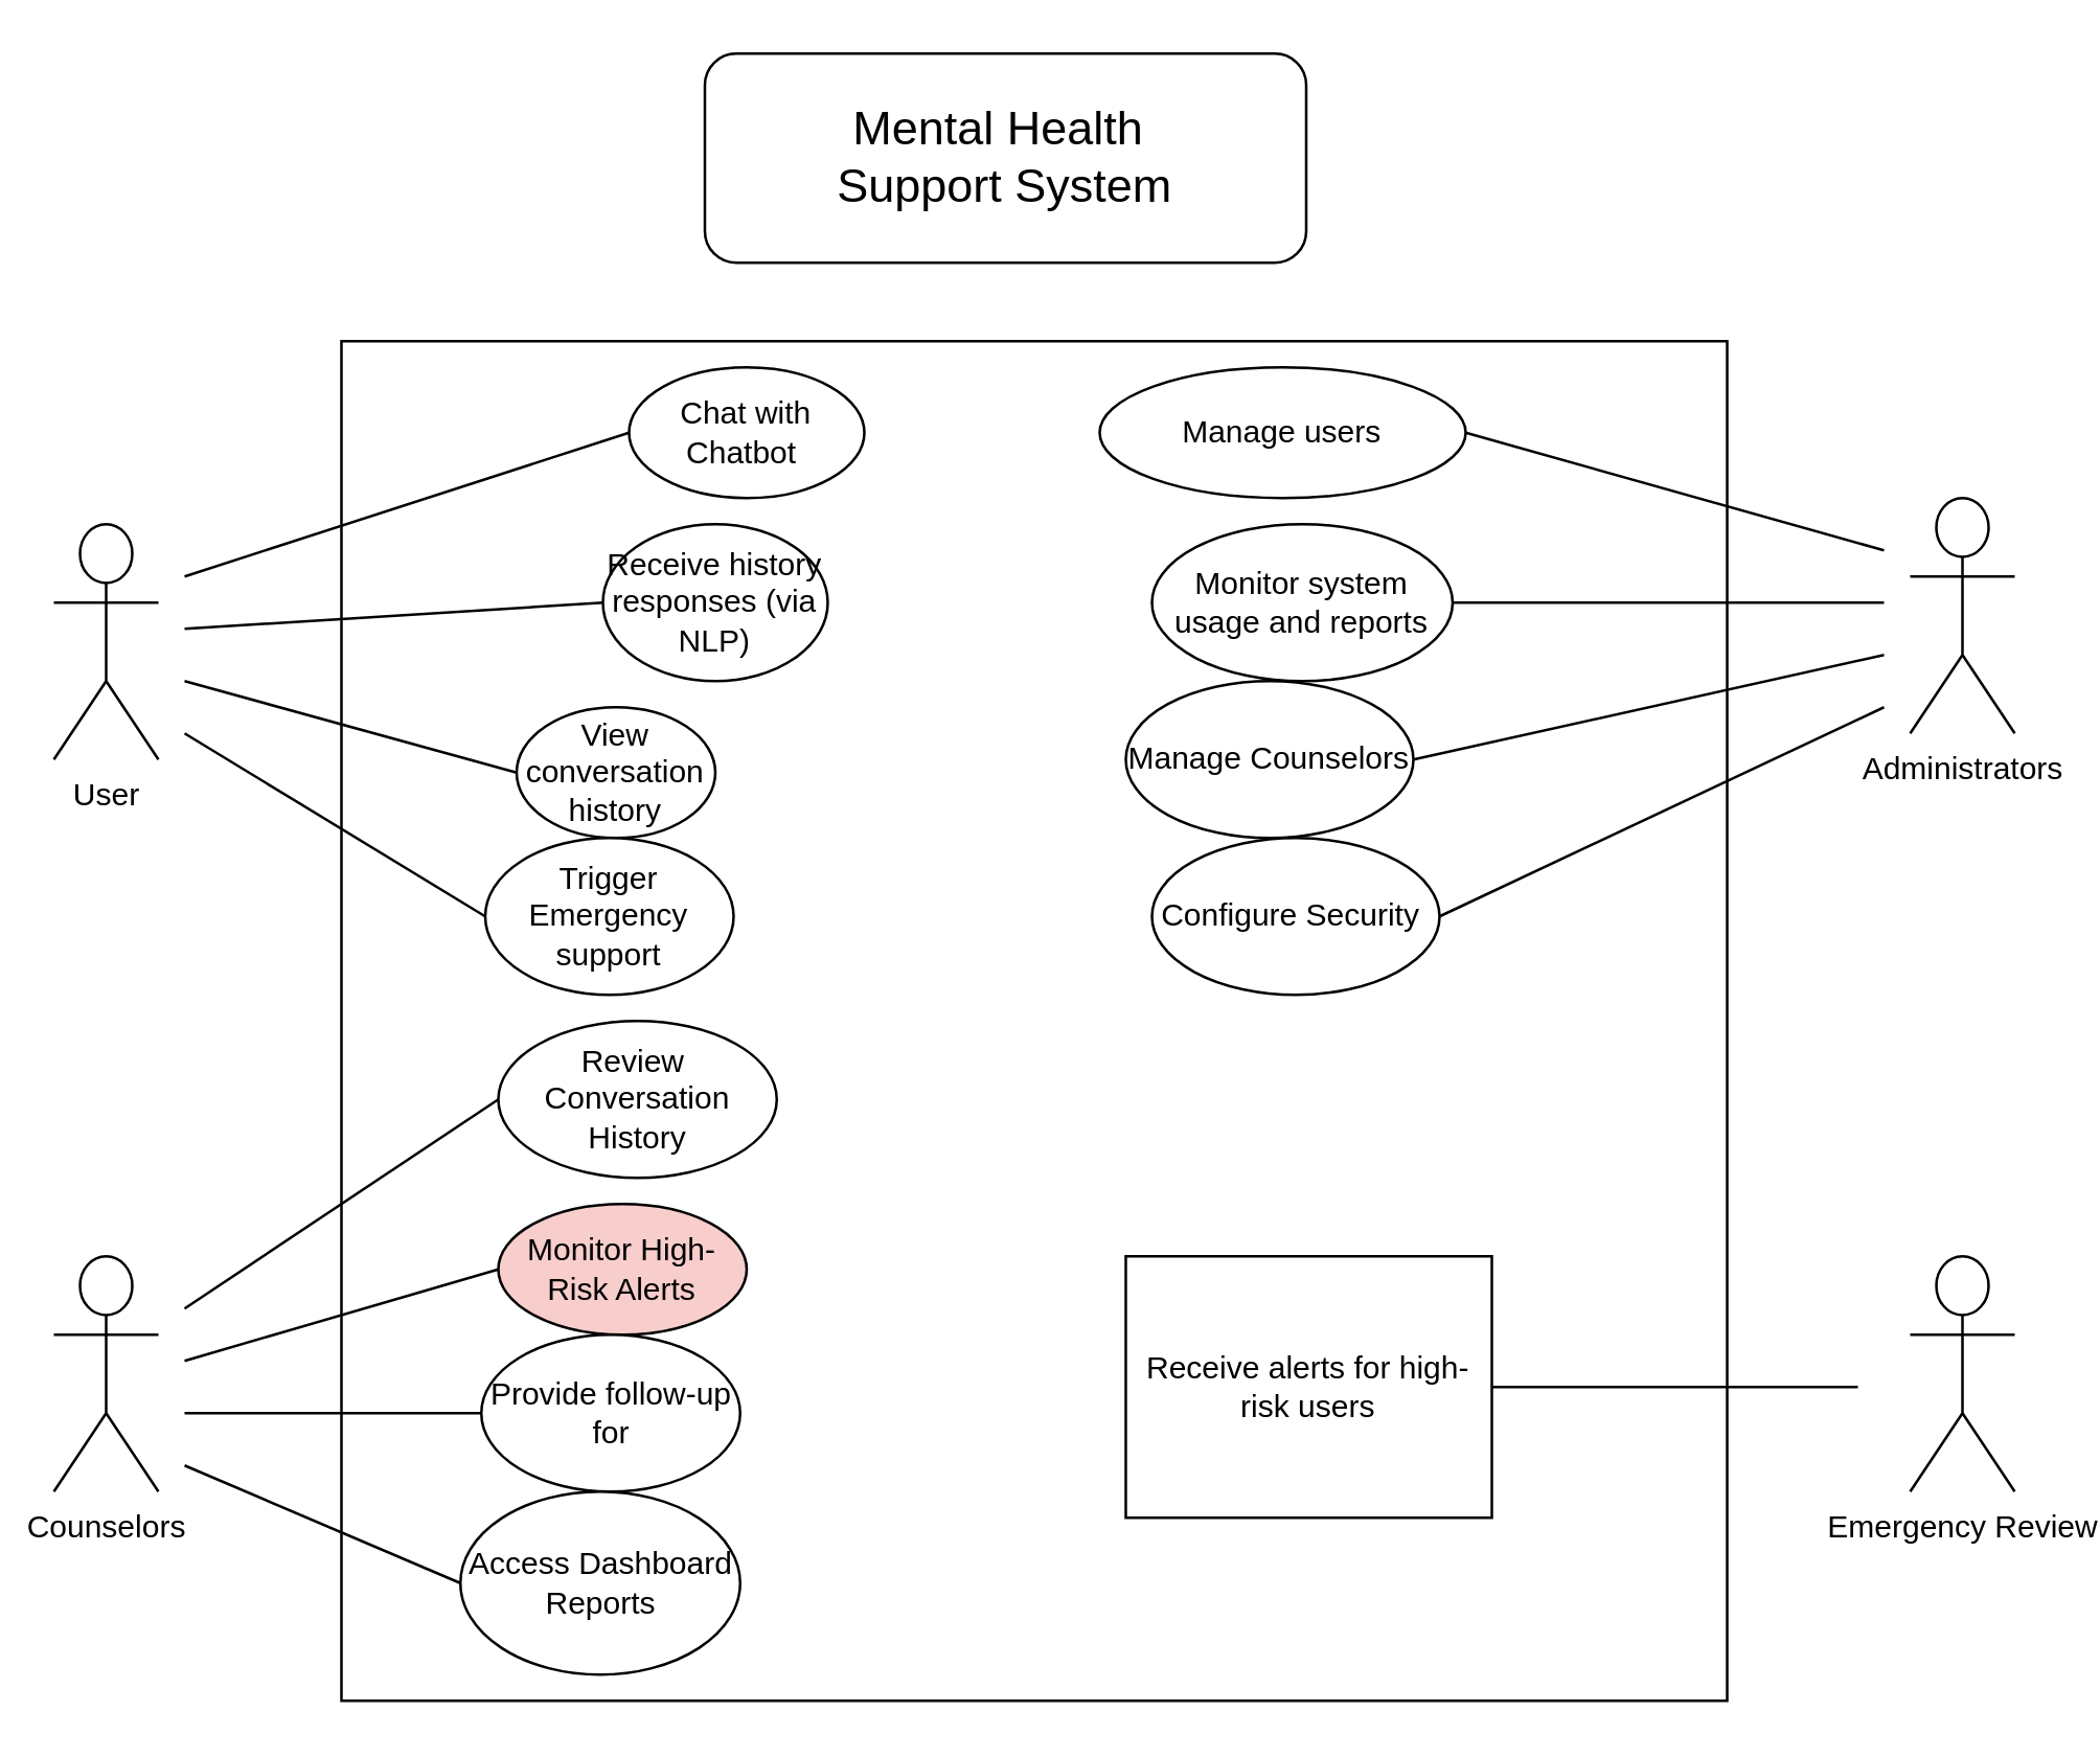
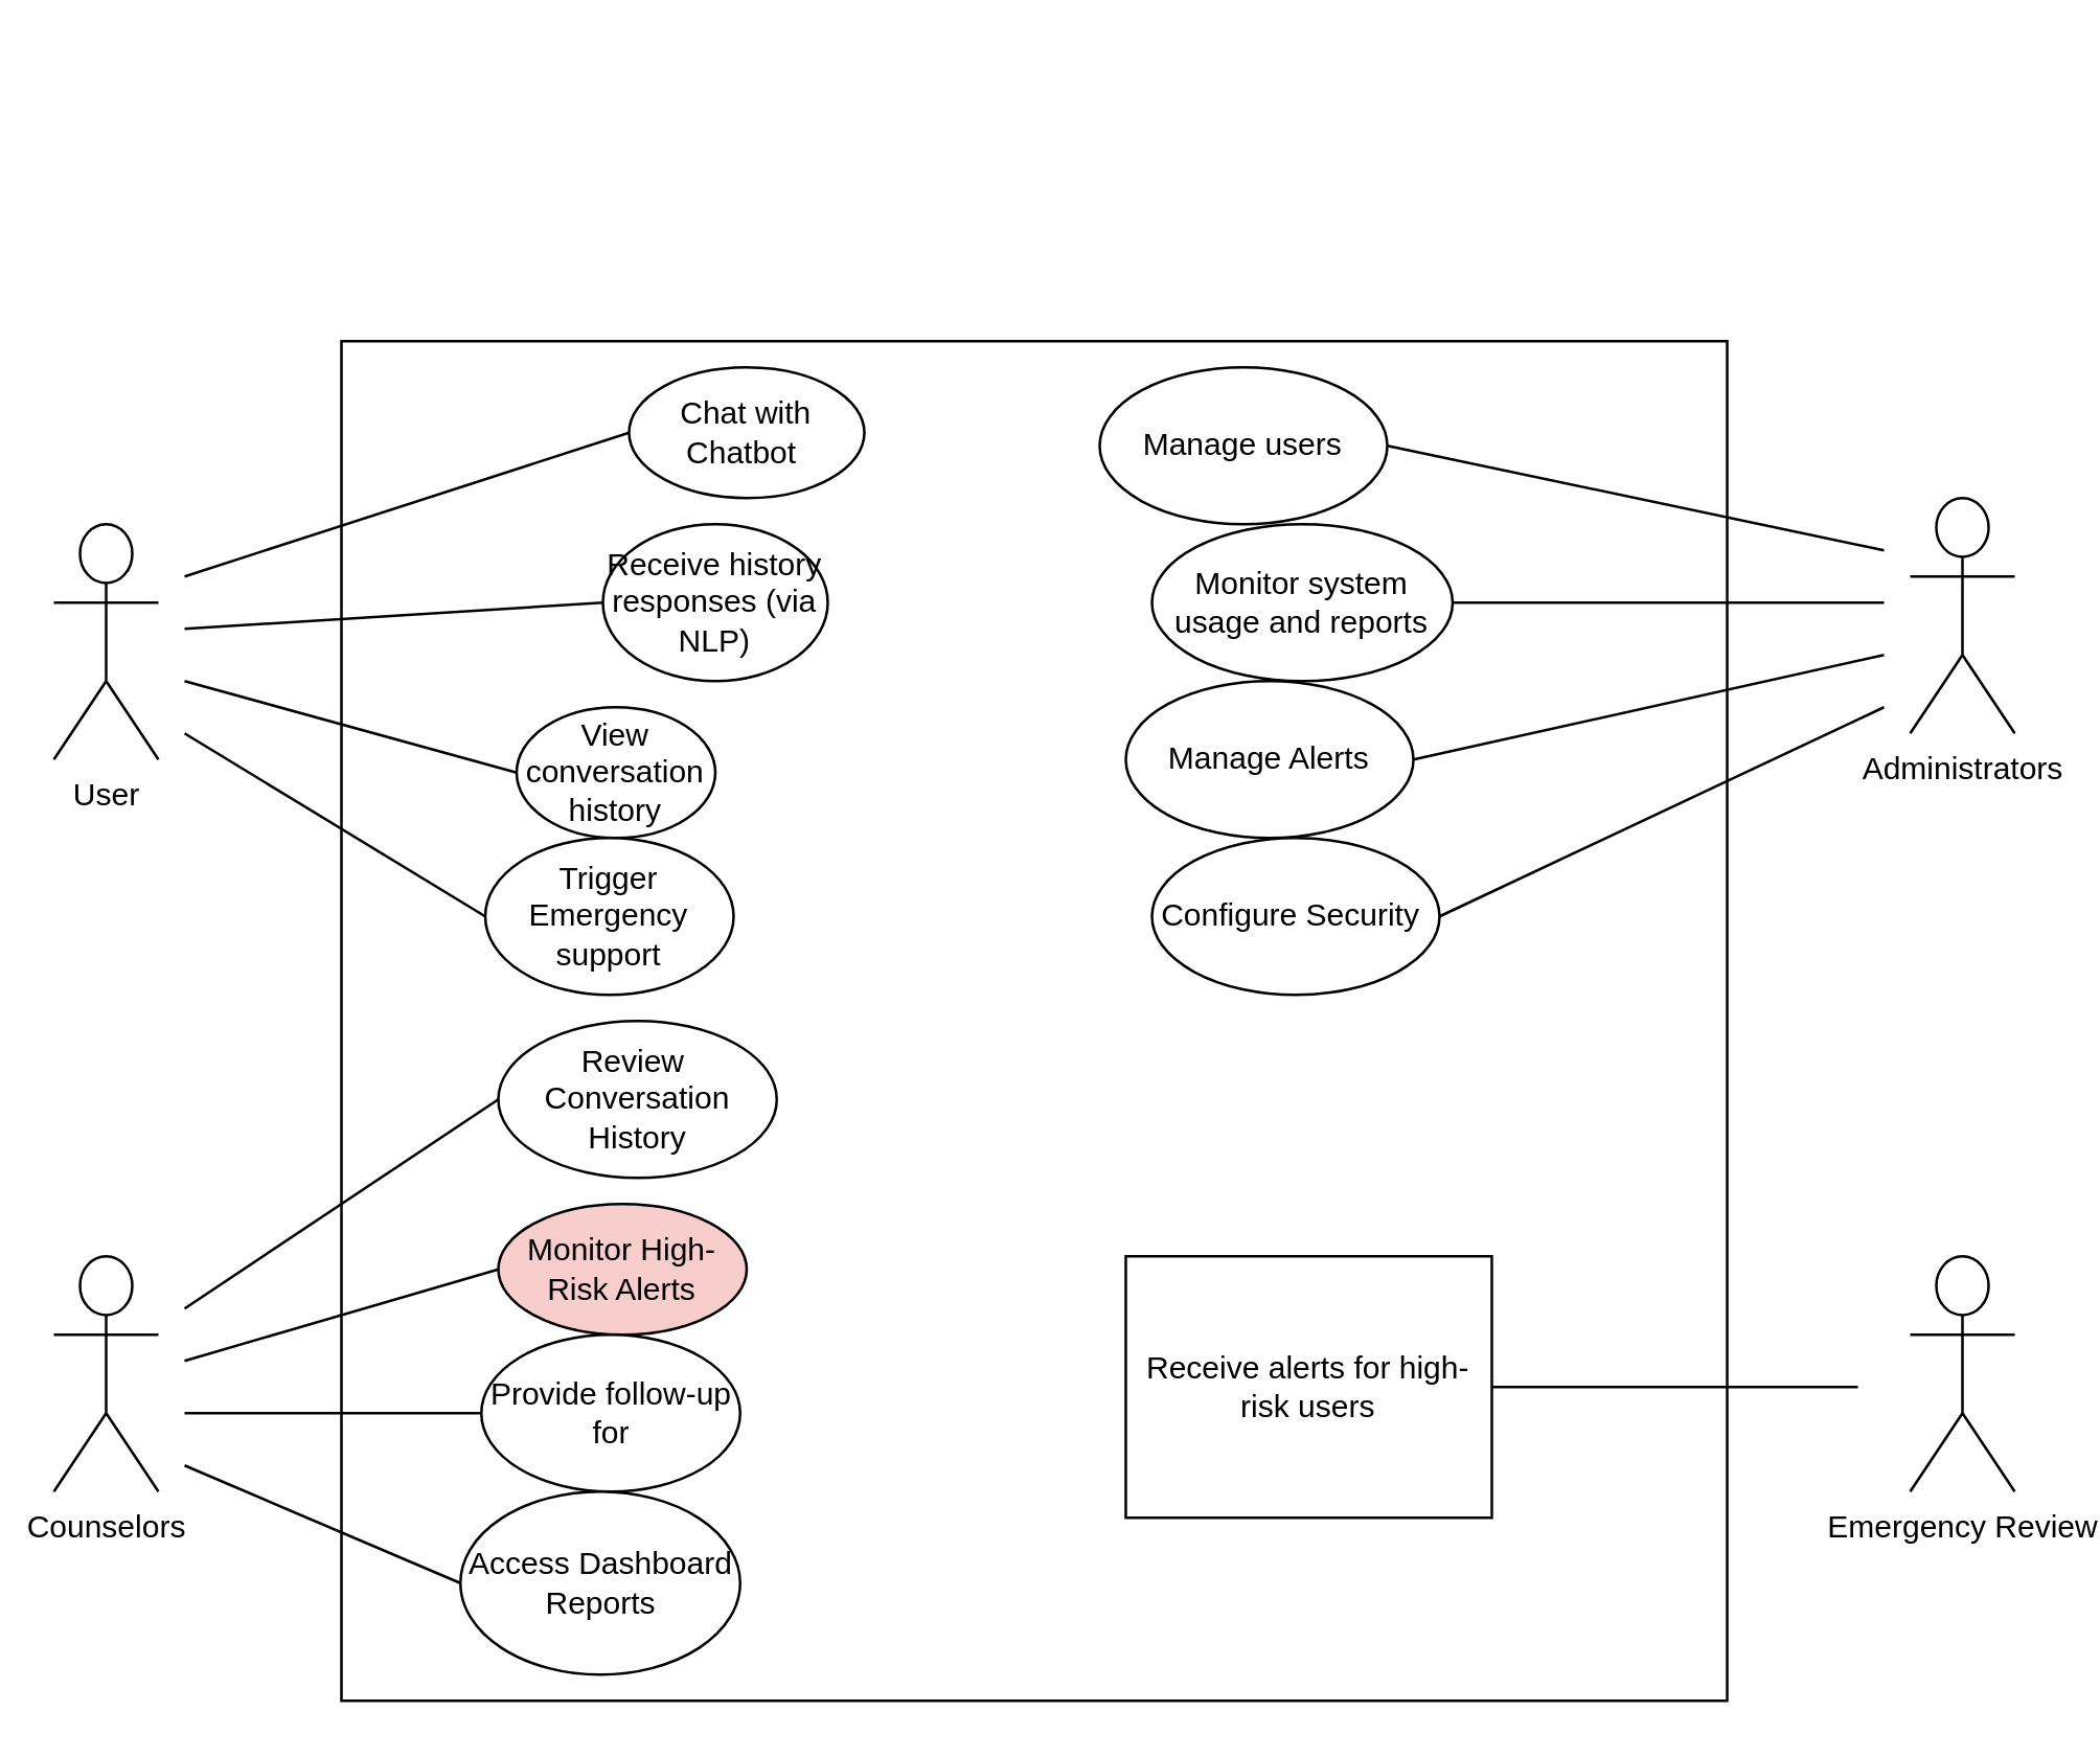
  <mxCell id="0" />
  <mxCell id="1" parent="0" />
  <mxCell id="2" value="User&lt;div&gt;&lt;br&gt;&lt;/div&gt;" style="shape=umlActor;verticalLabelPosition=bottom;verticalAlign=top;html=1;outlineConnect=0;" vertex="1" parent="1"><mxGeometry x="20" y="200" width="40" height="90" as="geometry" /></mxCell>
  <mxCell id="3" value="" style="rounded=0;whiteSpace=wrap;html=1;" vertex="1" parent="1"><mxGeometry x="130" width="530" height="520" as="geometry" y="130" /></mxCell>
  <mxCell id="4" value="Counselors&lt;div&gt;&lt;br&gt;&lt;/div&gt;" style="shape=umlActor;verticalLabelPosition=bottom;verticalAlign=top;html=1;outlineConnect=0;" vertex="1" parent="1"><mxGeometry x="20" y="480" width="40" height="90" as="geometry" /></mxCell>
  <mxCell id="5" value="Administrators&lt;div&gt;&lt;br&gt;&lt;/div&gt;" style="shape=umlActor;verticalLabelPosition=bottom;verticalAlign=top;html=1;outlineConnect=0;" vertex="1" parent="1"><mxGeometry x="730" y="190" width="40" height="90" as="geometry" /></mxCell>
  <mxCell id="6" value="Emergency Review&lt;div&gt;&lt;br&gt;&lt;/div&gt;" style="shape=umlActor;verticalLabelPosition=bottom;verticalAlign=top;html=1;outlineConnect=0;" vertex="1" parent="1"><mxGeometry x="730" y="480" width="40" height="90" as="geometry" /></mxCell>
  <mxCell id="7" value="" style="endArrow=none;html=1;rounded=0;entryX=0;entryY=0.5;entryDx=0;entryDy=0;" edge="1" parent="1" target="10"><mxGeometry width="50" height="50" relative="1" as="geometry"><mxPoint x="70" y="220" as="sourcePoint" /><mxPoint x="200" y="190" as="targetPoint" /></mxGeometry></mxCell>
  <mxCell id="8" value="" style="endArrow=none;html=1;rounded=0;entryX=0;entryY=0.5;entryDx=0;entryDy=0;" edge="1" parent="1" target="11"><mxGeometry width="50" height="50" relative="1" as="geometry"><mxPoint x="70" y="240" as="sourcePoint" /><mxPoint x="200" y="240" as="targetPoint" /></mxGeometry></mxCell>
  <mxCell id="9" value="" style="endArrow=none;html=1;rounded=0;entryX=0;entryY=0.5;entryDx=0;entryDy=0;" edge="1" parent="1" target="12"><mxGeometry width="50" height="50" relative="1" as="geometry"><mxPoint x="70" y="260" as="sourcePoint" /><mxPoint x="150" y="290" as="targetPoint" /></mxGeometry></mxCell>
  <mxCell id="10" value="Chat with Chatbot&amp;nbsp;" style="ellipse;whiteSpace=wrap;html=1;" vertex="1" parent="1"><mxGeometry x="240" y="140" width="90" height="50" as="geometry" /></mxCell>
  <mxCell id="11" value="Receive history responses (via NLP)" style="ellipse;whiteSpace=wrap;html=1;" vertex="1" parent="1"><mxGeometry x="230" y="200" width="86" height="60" as="geometry" /></mxCell>
  <mxCell id="12" value="View conversation history" style="ellipse;whiteSpace=wrap;html=1;" vertex="1" parent="1"><mxGeometry x="197" y="270" width="76" height="50" as="geometry" /></mxCell>
  <mxCell id="13" value="Trigger Emergency support" style="ellipse;whiteSpace=wrap;html=1;" vertex="1" parent="1"><mxGeometry x="185" y="320" width="95" height="60" as="geometry" /></mxCell>
  <mxCell id="14" value="" style="endArrow=none;html=1;rounded=0;entryX=0;entryY=0.5;entryDx=0;entryDy=0;" edge="1" parent="1" target="13"><mxGeometry width="50" height="50" relative="1" as="geometry"><mxPoint x="70" y="280" as="sourcePoint" /><mxPoint x="90" y="330" as="targetPoint" /></mxGeometry></mxCell>
  <mxCell id="15" value="Review&amp;nbsp; Conversation History" style="ellipse;whiteSpace=wrap;html=1;" vertex="1" parent="1"><mxGeometry x="190" y="390" width="106.5" height="60" as="geometry" /></mxCell>
  <mxCell id="16" value="Monitor High-Risk Alerts" style="ellipse;whiteSpace=wrap;html=1;fillColor=#f8cecc;" vertex="1" parent="1"><mxGeometry x="190" y="460" width="95" height="50" as="geometry" /></mxCell>
  <mxCell id="17" value="" style="endArrow=none;html=1;rounded=0;entryX=0;entryY=0.5;entryDx=0;entryDy=0;" edge="1" parent="1" target="15"><mxGeometry width="50" height="50" relative="1" as="geometry"><mxPoint x="70" y="500" as="sourcePoint" /><mxPoint x="70" y="360" as="targetPoint" /></mxGeometry></mxCell>
  <mxCell id="18" value="Provide follow-up for" style="ellipse;whiteSpace=wrap;html=1;" vertex="1" parent="1"><mxGeometry x="183.5" y="510" width="99" height="60" as="geometry" /></mxCell>
  <mxCell id="19" value="Access Dashboard Reports" style="ellipse;whiteSpace=wrap;html=1;" vertex="1" parent="1"><mxGeometry x="175.5" y="570" width="107" height="70" as="geometry" /></mxCell>
  <mxCell id="20" value="" style="endArrow=none;html=1;rounded=0;entryX=0;entryY=0.5;entryDx=0;entryDy=0;" edge="1" parent="1" target="16"><mxGeometry width="50" height="50" relative="1" as="geometry"><mxPoint x="70" y="520" as="sourcePoint" /><mxPoint x="70" y="630" as="targetPoint" /></mxGeometry></mxCell>
  <mxCell id="21" value="" style="endArrow=none;html=1;rounded=0;entryX=0;entryY=0.5;entryDx=0;entryDy=0;" edge="1" parent="1" target="18"><mxGeometry width="50" height="50" relative="1" as="geometry"><mxPoint x="70" y="540" as="sourcePoint" /><mxPoint x="120" y="550" as="targetPoint" /></mxGeometry></mxCell>
  <mxCell id="22" value="" style="endArrow=none;html=1;rounded=0;entryX=0;entryY=0.5;entryDx=0;entryDy=0;" edge="1" parent="1" target="19"><mxGeometry width="50" height="50" relative="1" as="geometry"><mxPoint x="70" y="560" as="sourcePoint" /><mxPoint x="130" y="610" as="targetPoint" /></mxGeometry></mxCell>
- <mxCell id="23" value="Manage users" style="ellipse;whiteSpace=wrap;html=1;" vertex="1" parent="1"><mxGeometry x="420" y="140" width="140" height="50" as="geometry" /></mxCell>
+ <mxCell id="23" value="Manage users" style="ellipse;whiteSpace=wrap;html=1;" vertex="1" parent="1"><mxGeometry x="420" y="140" width="110" height="60" as="geometry" /></mxCell>
  <mxCell id="24" value="Monitor system usage and reports" style="ellipse;whiteSpace=wrap;html=1;" vertex="1" parent="1"><mxGeometry x="440" y="200" width="115" height="60" as="geometry" /></mxCell>
- <mxCell id="25" value="Manage Counselors" style="ellipse;whiteSpace=wrap;html=1;" vertex="1" parent="1"><mxGeometry x="430" y="260" width="110" height="60" as="geometry" /></mxCell>
+ <mxCell id="25" value="Manage Alerts" style="ellipse;whiteSpace=wrap;html=1;" vertex="1" parent="1"><mxGeometry x="430" y="260" width="110" height="60" as="geometry" /></mxCell>
  <mxCell id="26" value="Configure Security&amp;nbsp;" style="ellipse;whiteSpace=wrap;html=1;" vertex="1" parent="1"><mxGeometry x="440" y="320" width="110" height="60" as="geometry" /></mxCell>
  <mxCell id="27" value="" style="endArrow=none;html=1;rounded=0;exitX=1;exitY=0.5;exitDx=0;exitDy=0;" edge="1" parent="1" source="23"><mxGeometry width="50" height="50" relative="1" as="geometry"><mxPoint x="680" y="340" as="sourcePoint" /><mxPoint x="720" y="210" as="targetPoint" /></mxGeometry></mxCell>
  <mxCell id="28" value="" style="endArrow=none;html=1;rounded=0;exitX=1;exitY=0.5;exitDx=0;exitDy=0;" edge="1" parent="1" source="24"><mxGeometry width="50" height="50" relative="1" as="geometry"><mxPoint x="730" y="320" as="sourcePoint" /><mxPoint x="720" y="230" as="targetPoint" /></mxGeometry></mxCell>
  <mxCell id="29" value="" style="endArrow=none;html=1;rounded=0;exitX=1;exitY=0.5;exitDx=0;exitDy=0;" edge="1" parent="1" source="25"><mxGeometry width="50" height="50" relative="1" as="geometry"><mxPoint x="670" y="380" as="sourcePoint" /><mxPoint x="720" y="250" as="targetPoint" /></mxGeometry></mxCell>
  <mxCell id="30" value="" style="endArrow=none;html=1;rounded=0;exitX=1;exitY=0.5;exitDx=0;exitDy=0;" edge="1" parent="1" source="26"><mxGeometry width="50" height="50" relative="1" as="geometry"><mxPoint x="680" y="400" as="sourcePoint" /><mxPoint x="720" y="270" as="targetPoint" /></mxGeometry></mxCell>
  <mxCell id="31" value="Receive alerts for high-risk users" style="whiteSpace=wrap;html=1;rounded=0;" vertex="1" parent="1"><mxGeometry x="430" y="480" width="140" height="100" as="geometry" /></mxCell>
  <mxCell id="32" value="" style="endArrow=none;html=1;rounded=0;exitX=1;exitY=0.5;exitDx=0;exitDy=0;" edge="1" parent="1" source="31"><mxGeometry width="50" height="50" relative="1" as="geometry"><mxPoint x="660" y="680" as="sourcePoint" /><mxPoint x="710" y="530" as="targetPoint" /></mxGeometry></mxCell>
- <mxCell id="33" value="Mental Health&amp;nbsp;&lt;div&gt;Support System&lt;/div&gt;" style="rounded=1;whiteSpace=wrap;html=1;align=center;fontSize=18;" vertex="1" parent="1"><mxGeometry x="269" y="20" width="230" height="80" as="geometry" /></mxCell>
